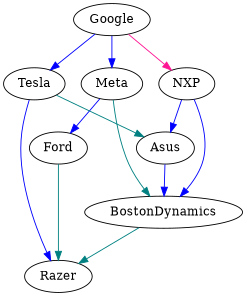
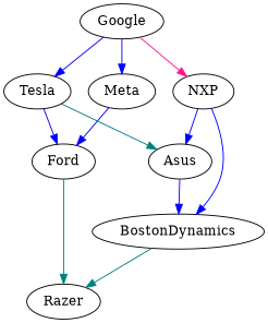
  digraph {
    edge [color=blue]
    Google
    Meta
    NXP
    Tesla
    Ford
    BostonDynamics
    Asus
    Razer
    Google -> Meta
    Google -> NXP [color=deeppink]
    Google -> Tesla
    Meta -> Ford
-   Meta -> BostonDynamics [color=teal]
    NXP -> BostonDynamics
    NXP -> Asus
-   Tesla -> Razer
+   Tesla -> Ford
    Tesla -> Asus [color=teal]
    Ford -> Razer [color=teal]
    BostonDynamics -> Razer [color=teal]
    Asus -> BostonDynamics
  }
